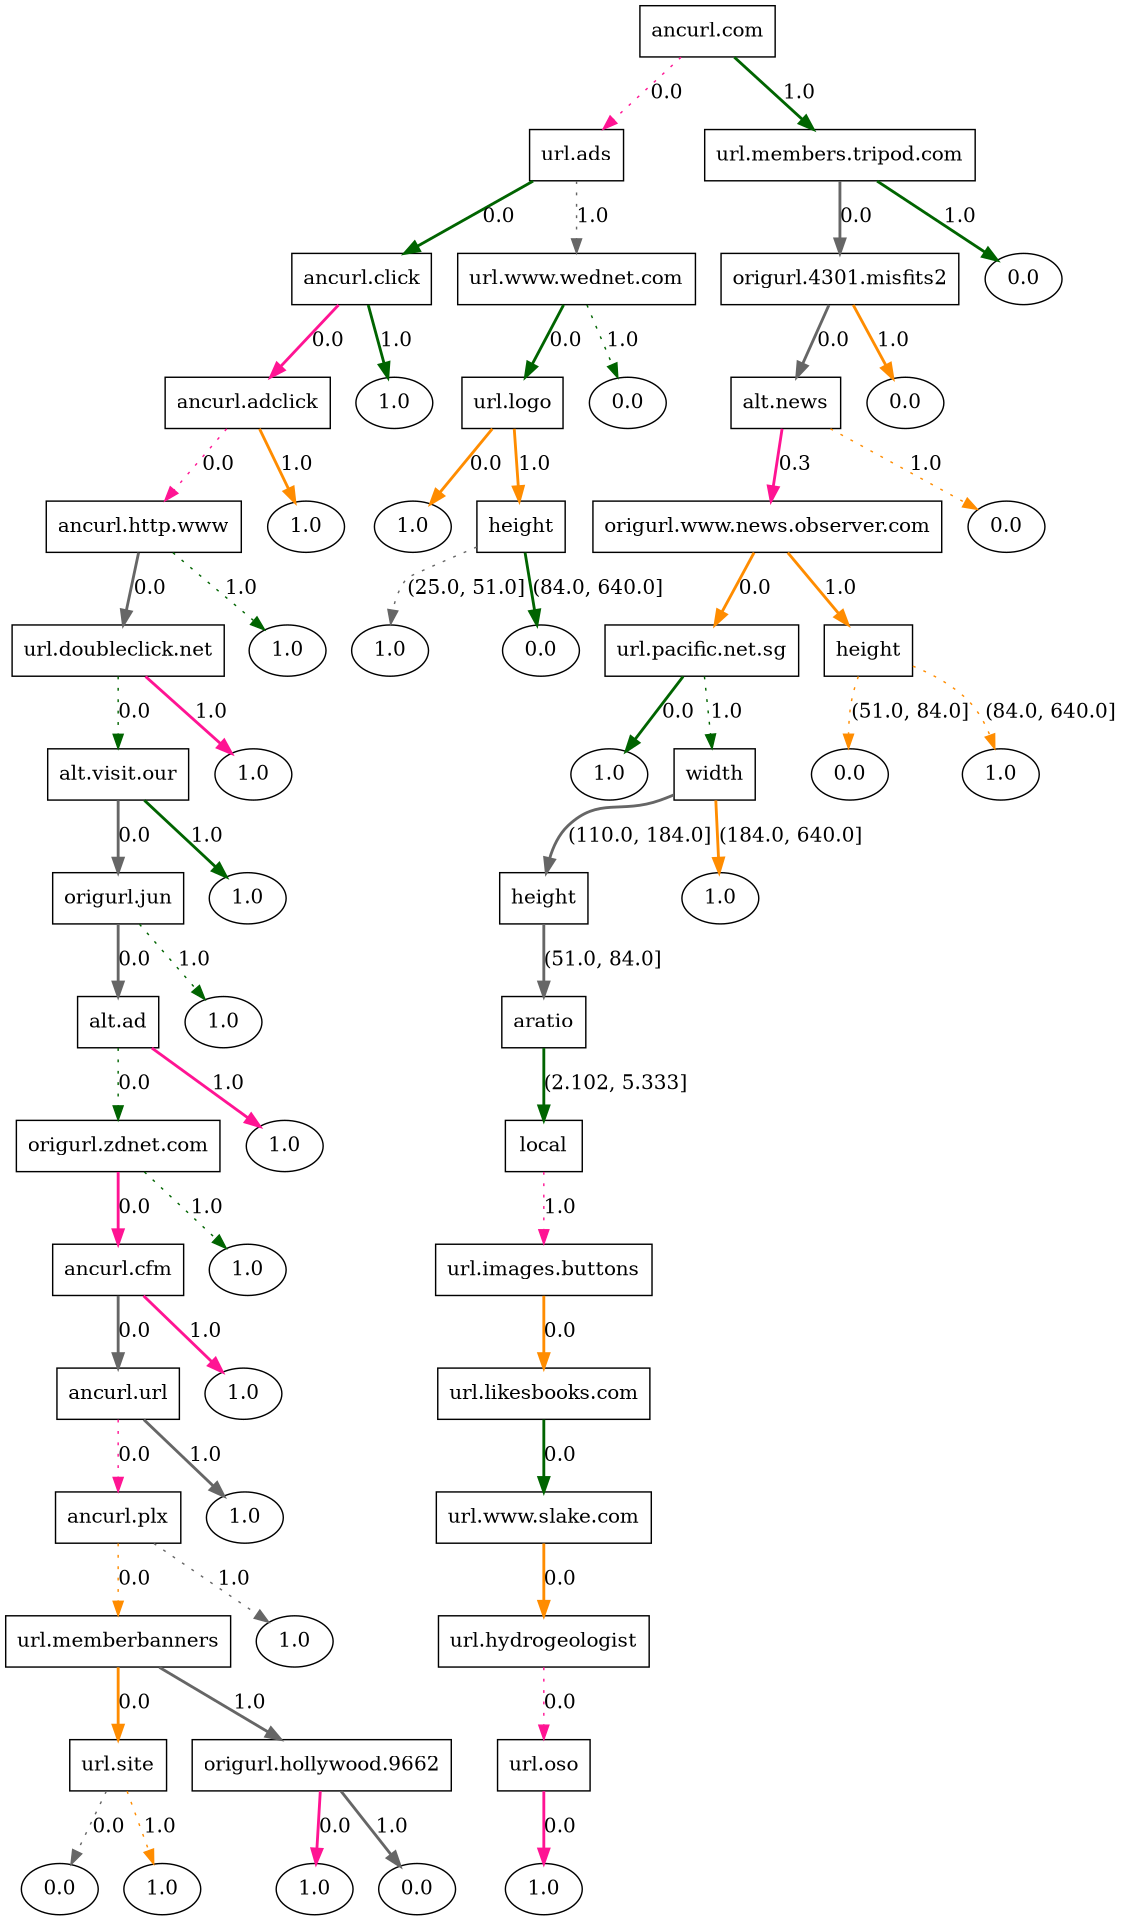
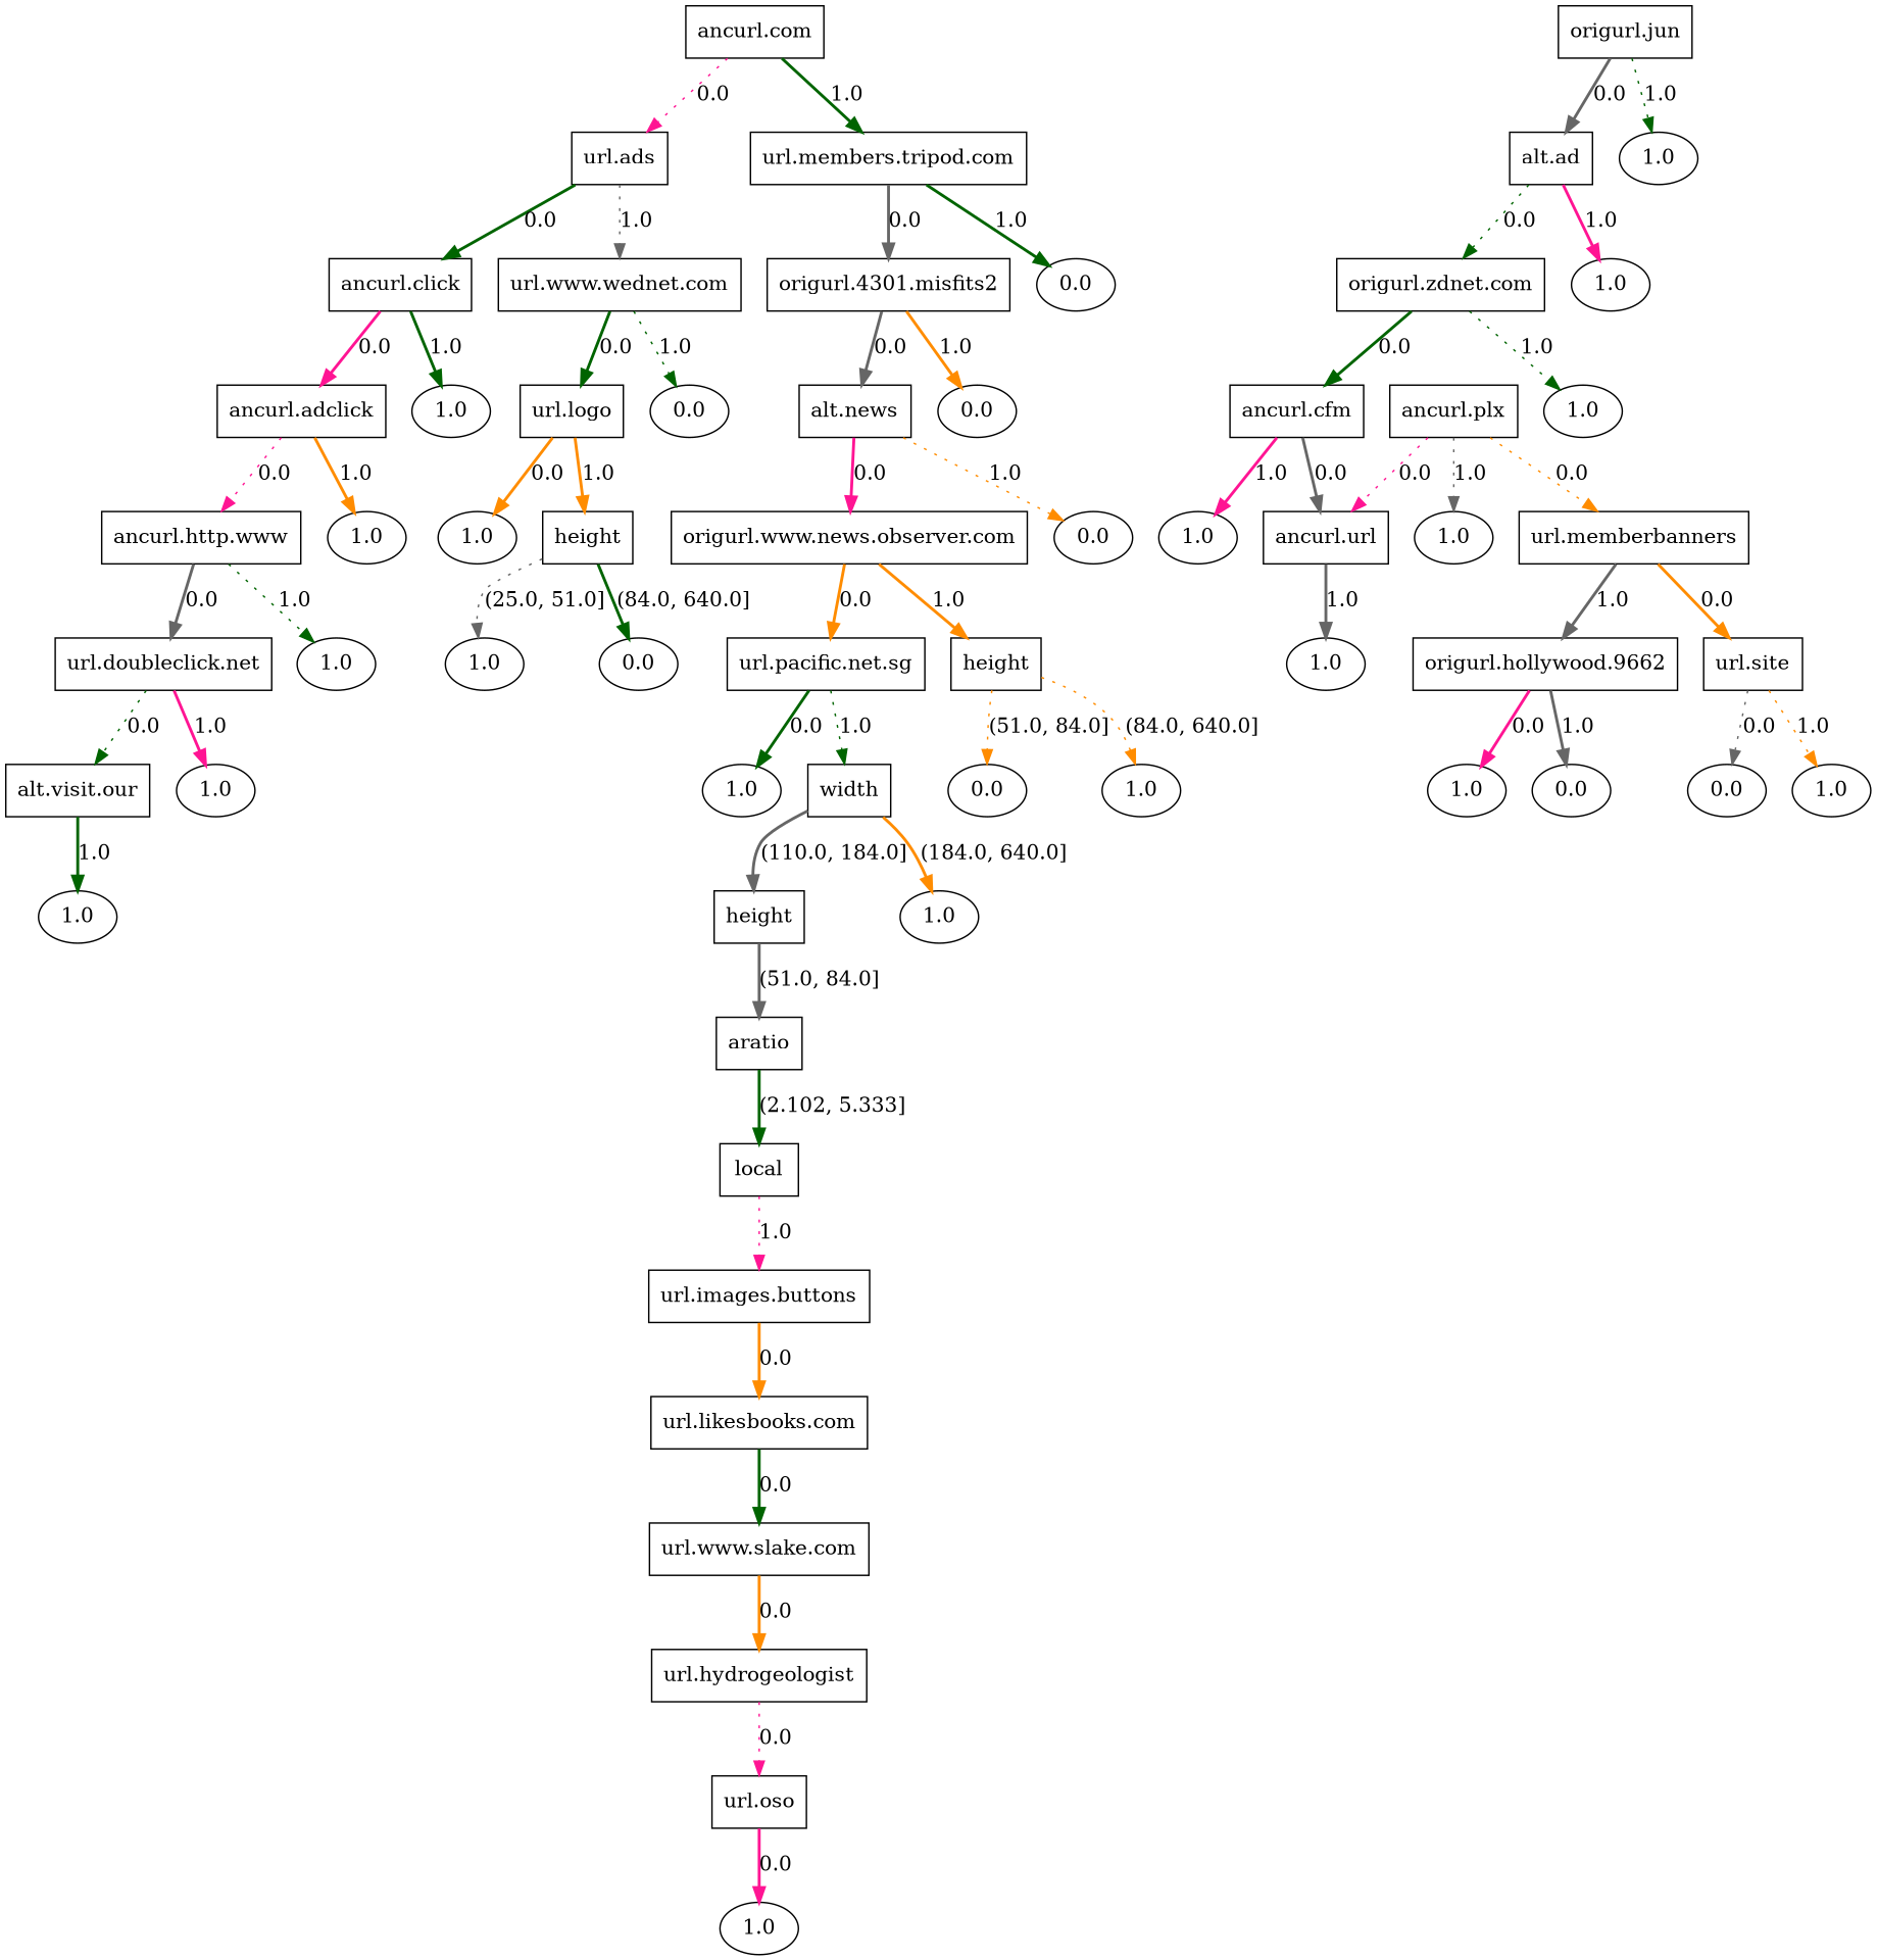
  digraph {
    fontname="DejaVu Serif"
    node [fontname="DejaVu Serif" shape=box]
    edge [color=darkgreen fontname="DejaVu Serif" style=bold]
    n1 [label="ancurl.com"]
    n2 [label="url.ads"]
    n3 [label="url.members.tripod.com"]
    n4 [label="ancurl.click"]
    n5 [label="url.www.wednet.com"]
    n6 [label="origurl.4301.misfits2"]
    n7 [label=0.0 shape=ellipse]
    n8 [label="ancurl.adclick"]
    n9 [label=1.0 shape=ellipse]
    n10 [label="url.logo"]
    n11 [label=0.0 shape=ellipse]
    n12 [label="ancurl.http.www"]
    n13 [label=1.0 shape=ellipse]
    n14 [label="url.doubleclick.net"]
    n15 [label=1.0 shape=ellipse]
    n16 [label="alt.visit.our"]
    n17 [label=1.0 shape=ellipse]
    n18 [label="origurl.jun"]
    n19 [label=1.0 shape=ellipse]
    n20 [label="alt.ad"]
    n21 [label=1.0 shape=ellipse]
    n22 [label="origurl.zdnet.com"]
    n23 [label=1.0 shape=ellipse]
    n24 [label="ancurl.cfm"]
    n25 [label=1.0 shape=ellipse]
    n26 [label="ancurl.url"]
    n27 [label=1.0 shape=ellipse]
    n28 [label="ancurl.plx"]
    n29 [label=1.0 shape=ellipse]
    n30 [label="url.memberbanners"]
    n31 [label=1.0 shape=ellipse]
    n32 [label="url.site"]
    n33 [label="origurl.hollywood.9662"]
    n34 [label=0.0 shape=ellipse]
    n35 [label=1.0 shape=ellipse]
    n36 [label=1.0 shape=ellipse]
    n37 [label=0.0 shape=ellipse]
    n38 [label=1.0 shape=ellipse]
    n39 [label=height]
    n40 [label=1.0 shape=ellipse]
    n41 [label=0.0 shape=ellipse]
    n42 [label="alt.news"]
    n43 [label=0.0 shape=ellipse]
    n44 [label="origurl.www.news.observer.com"]
    n45 [label=0.0 shape=ellipse]
    n46 [label="url.pacific.net.sg"]
    n47 [label=height]
    n48 [label=1.0 shape=ellipse]
    n49 [label=width]
    n50 [label=0.0 shape=ellipse]
    n51 [label=1.0 shape=ellipse]
    n52 [label=height]
    n53 [label=1.0 shape=ellipse]
    n54 [label=aratio]
    n55 [label=local]
    n56 [label="url.images.buttons"]
    n57 [label="url.likesbooks.com"]
    n58 [label="url.www.slake.com"]
    n59 [label="url.hydrogeologist"]
    n60 [label="url.oso"]
    n61 [label=1.0 shape=ellipse]
    n1 -> n2 [color=deeppink label=0.0 style=dotted]
    n1 -> n3 [label=1.0]
    n2 -> n4 [label=0.0]
    n2 -> n5 [color=gray40 label=1.0 style=dotted]
    n3 -> n6 [color=gray40 label=0.0]
    n3 -> n7 [label=1.0]
    n4 -> n8 [color=deeppink label=0.0]
    n4 -> n9 [label=1.0]
    n5 -> n10 [label=0.0]
    n5 -> n11 [label=1.0 style=dotted]
    n6 -> n42 [color=gray40 label=0.0]
    n6 -> n43 [color=darkorange label=1.0]
    n8 -> n12 [color=deeppink label=0.0 style=dotted]
    n8 -> n13 [color=darkorange label=1.0]
    n10 -> n38 [color=darkorange label=0.0]
    n10 -> n39 [color=darkorange label=1.0]
    n12 -> n14 [color=gray40 label=0.0]
    n12 -> n15 [label=1.0 style=dotted]
    n14 -> n16 [label=0.0 style=dotted]
    n14 -> n17 [color=deeppink label=1.0]
-   n16 -> n18 [color=gray40 label=0.0]
    n16 -> n19 [label=1.0]
    n18 -> n20 [color=gray40 label=0.0]
    n18 -> n21 [label=1.0 style=dotted]
    n20 -> n22 [label=0.0 style=dotted]
    n20 -> n23 [color=deeppink label=1.0]
-   n22 -> n24 [color=deeppink label=0.0]
+   n22 -> n24 [label=0.0]
    n22 -> n25 [label=1.0 style=dotted]
    n24 -> n26 [color=gray40 label=0.0]
    n24 -> n27 [color=deeppink label=1.0]
-   n26 -> n28 [color=deeppink label=0.0 style=dotted]
+   n28 -> n26 [color=deeppink label=0.0 style=dotted]
    n26 -> n29 [color=gray40 label=1.0]
    n28 -> n30 [color=darkorange label=0.0 style=dotted]
    n28 -> n31 [color=gray40 label=1.0 style=dotted]
    n30 -> n32 [color=darkorange label=0.0]
    n30 -> n33 [color=gray40 label=1.0]
    n32 -> n34 [color=gray40 label=0.0 style=dotted]
    n32 -> n35 [color=darkorange label=1.0 style=dotted]
    n33 -> n36 [color=deeppink label=0.0]
    n33 -> n37 [color=gray40 label=1.0]
    n39 -> n40 [color=gray40 label="(25.0, 51.0]" style=dotted]
    n39 -> n41 [label="(84.0, 640.0]"]
-   n42 -> n44 [color=deeppink label=0.3]
+   n42 -> n44 [color=deeppink label=0.0]
    n42 -> n45 [color=darkorange label=1.0 style=dotted]
    n44 -> n46 [color=darkorange label=0.0]
    n44 -> n47 [color=darkorange label=1.0]
    n46 -> n48 [label=0.0]
    n46 -> n49 [label=1.0 style=dotted]
    n47 -> n50 [color=darkorange label="(51.0, 84.0]" style=dotted]
    n47 -> n51 [color=darkorange label="(84.0, 640.0]" style=dotted]
    n49 -> n52 [color=gray40 label="(110.0, 184.0]"]
    n49 -> n53 [color=darkorange label="(184.0, 640.0]"]
    n52 -> n54 [color=gray40 label="(51.0, 84.0]"]
    n54 -> n55 [label="(2.102, 5.333]"]
    n55 -> n56 [color=deeppink label=1.0 style=dotted]
    n56 -> n57 [color=darkorange label=0.0]
    n57 -> n58 [label=0.0]
    n58 -> n59 [color=darkorange label=0.0]
    n59 -> n60 [color=deeppink label=0.0 style=dotted]
    n60 -> n61 [color=deeppink label=0.0]
  }
